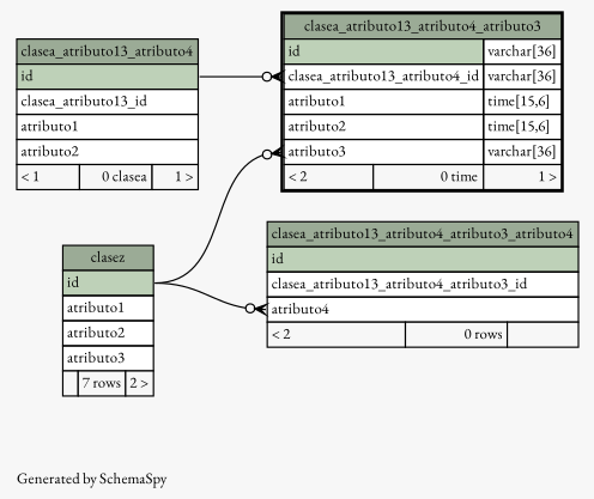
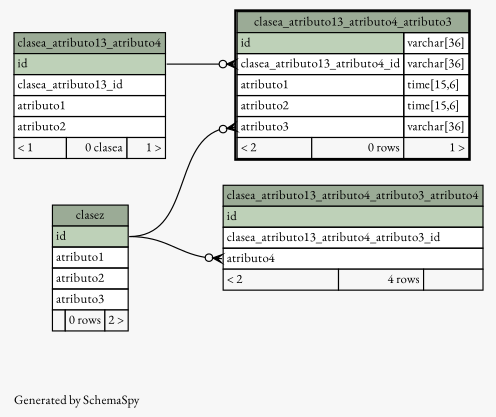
  digraph {
    bgcolor="#f7f7f7"
    fontname="EB Garamond"
    fontsize=11
    label="\nGenerated by SchemaSpy"
    labeljust=l
    nodesep=0.18
    rankdir=RL
    ranksep=0.46
    node [fontname="EB Garamond" fontsize=11 shape=plaintext]
    edge [arrowhead=none arrowsize=0.8 arrowtail=crowodot dir=back fontname="EB Garamond" headport="id:e"]
-   n1 [label=<     <TABLE BORDER="2" CELLBORDER="1" CELLSPACING="0" BGCOLOR="#ffffff">       <TR><TD COLSPAN="3" BGCOLOR="#9bab96" ALIGN="CENTER">clasea_atributo13_atributo4_atributo3</TD></TR>       <TR><TD PORT="id" COLSPAN="2" BGCOLOR="#bed1b8" ALIGN="LEFT">id</TD><TD PORT="id.type" ALIGN="LEFT">varchar[36]</TD></TR>       <TR><TD PORT="clasea_atributo13_atributo4_id" COLSPAN="2" ALIGN="LEFT">clasea_atributo13_atributo4_id</TD><TD PORT="clasea_atributo13_atributo4_id.type" ALIGN="LEFT">varchar[36]</TD></TR>       <TR><TD PORT="atributo1" COLSPAN="2" ALIGN="LEFT">atributo1</TD><TD PORT="atributo1.type" ALIGN="LEFT">time[15,6]</TD></TR>       <TR><TD PORT="atributo2" COLSPAN="2" ALIGN="LEFT">atributo2</TD><TD PORT="atributo2.type" ALIGN="LEFT">time[15,6]</TD></TR>       <TR><TD PORT="atributo3" COLSPAN="2" ALIGN="LEFT">atributo3</TD><TD PORT="atributo3.type" ALIGN="LEFT">varchar[36]</TD></TR>       <TR><TD ALIGN="LEFT" BGCOLOR="#f7f7f7">&lt; 2</TD><TD ALIGN="RIGHT" BGCOLOR="#f7f7f7">0 time</TD><TD ALIGN="RIGHT" BGCOLOR="#f7f7f7">1 &gt;</TD></TR>     </TABLE>>]
-   n2 [label=<     <TABLE BORDER="0" CELLBORDER="1" CELLSPACING="0" BGCOLOR="#ffffff">       <TR><TD COLSPAN="3" BGCOLOR="#9bab96" ALIGN="CENTER">clasez</TD></TR>       <TR><TD PORT="id" COLSPAN="3" BGCOLOR="#bed1b8" ALIGN="LEFT">id</TD></TR>       <TR><TD PORT="atributo1" COLSPAN="3" ALIGN="LEFT">atributo1</TD></TR>       <TR><TD PORT="atributo2" COLSPAN="3" ALIGN="LEFT">atributo2</TD></TR>       <TR><TD PORT="atributo3" COLSPAN="3" ALIGN="LEFT">atributo3</TD></TR>       <TR><TD ALIGN="LEFT" BGCOLOR="#f7f7f7">  </TD><TD ALIGN="RIGHT" BGCOLOR="#f7f7f7">7 rows</TD><TD ALIGN="RIGHT" BGCOLOR="#f7f7f7">2 &gt;</TD></TR>     </TABLE>>]
+   n1 [label=<     <TABLE BORDER="2" CELLBORDER="1" CELLSPACING="0" BGCOLOR="#ffffff">       <TR><TD COLSPAN="3" BGCOLOR="#9bab96" ALIGN="CENTER">clasea_atributo13_atributo4_atributo3</TD></TR>       <TR><TD PORT="id" COLSPAN="2" BGCOLOR="#bed1b8" ALIGN="LEFT">id</TD><TD PORT="id.type" ALIGN="LEFT">varchar[36]</TD></TR>       <TR><TD PORT="clasea_atributo13_atributo4_id" COLSPAN="2" ALIGN="LEFT">clasea_atributo13_atributo4_id</TD><TD PORT="clasea_atributo13_atributo4_id.type" ALIGN="LEFT">varchar[36]</TD></TR>       <TR><TD PORT="atributo1" COLSPAN="2" ALIGN="LEFT">atributo1</TD><TD PORT="atributo1.type" ALIGN="LEFT">time[15,6]</TD></TR>       <TR><TD PORT="atributo2" COLSPAN="2" ALIGN="LEFT">atributo2</TD><TD PORT="atributo2.type" ALIGN="LEFT">time[15,6]</TD></TR>       <TR><TD PORT="atributo3" COLSPAN="2" ALIGN="LEFT">atributo3</TD><TD PORT="atributo3.type" ALIGN="LEFT">varchar[36]</TD></TR>       <TR><TD ALIGN="LEFT" BGCOLOR="#f7f7f7">&lt; 2</TD><TD ALIGN="RIGHT" BGCOLOR="#f7f7f7">0 rows</TD><TD ALIGN="RIGHT" BGCOLOR="#f7f7f7">1 &gt;</TD></TR>     </TABLE>>]
+   n2 [label=<     <TABLE BORDER="0" CELLBORDER="1" CELLSPACING="0" BGCOLOR="#ffffff">       <TR><TD COLSPAN="3" BGCOLOR="#9bab96" ALIGN="CENTER">clasez</TD></TR>       <TR><TD PORT="id" COLSPAN="3" BGCOLOR="#bed1b8" ALIGN="LEFT">id</TD></TR>       <TR><TD PORT="atributo1" COLSPAN="3" ALIGN="LEFT">atributo1</TD></TR>       <TR><TD PORT="atributo2" COLSPAN="3" ALIGN="LEFT">atributo2</TD></TR>       <TR><TD PORT="atributo3" COLSPAN="3" ALIGN="LEFT">atributo3</TD></TR>       <TR><TD ALIGN="LEFT" BGCOLOR="#f7f7f7">  </TD><TD ALIGN="RIGHT" BGCOLOR="#f7f7f7">0 rows</TD><TD ALIGN="RIGHT" BGCOLOR="#f7f7f7">2 &gt;</TD></TR>     </TABLE>>]
    n3 [label=<     <TABLE BORDER="0" CELLBORDER="1" CELLSPACING="0" BGCOLOR="#ffffff">       <TR><TD COLSPAN="3" BGCOLOR="#9bab96" ALIGN="CENTER">clasea_atributo13_atributo4</TD></TR>       <TR><TD PORT="id" COLSPAN="3" BGCOLOR="#bed1b8" ALIGN="LEFT">id</TD></TR>       <TR><TD PORT="clasea_atributo13_id" COLSPAN="3" ALIGN="LEFT">clasea_atributo13_id</TD></TR>       <TR><TD PORT="atributo1" COLSPAN="3" ALIGN="LEFT">atributo1</TD></TR>       <TR><TD PORT="atributo2" COLSPAN="3" ALIGN="LEFT">atributo2</TD></TR>       <TR><TD ALIGN="LEFT" BGCOLOR="#f7f7f7">&lt; 1</TD><TD ALIGN="RIGHT" BGCOLOR="#f7f7f7">0 clasea</TD><TD ALIGN="RIGHT" BGCOLOR="#f7f7f7">1 &gt;</TD></TR>     </TABLE>>]
-   n4 [label=<     <TABLE BORDER="0" CELLBORDER="1" CELLSPACING="0" BGCOLOR="#ffffff">       <TR><TD COLSPAN="3" BGCOLOR="#9bab96" ALIGN="CENTER">clasea_atributo13_atributo4_atributo3_atributo4</TD></TR>       <TR><TD PORT="id" COLSPAN="3" BGCOLOR="#bed1b8" ALIGN="LEFT">id</TD></TR>       <TR><TD PORT="clasea_atributo13_atributo4_atributo3_id" COLSPAN="3" ALIGN="LEFT">clasea_atributo13_atributo4_atributo3_id</TD></TR>       <TR><TD PORT="atributo4" COLSPAN="3" ALIGN="LEFT">atributo4</TD></TR>       <TR><TD ALIGN="LEFT" BGCOLOR="#f7f7f7">&lt; 2</TD><TD ALIGN="RIGHT" BGCOLOR="#f7f7f7">0 rows</TD><TD ALIGN="RIGHT" BGCOLOR="#f7f7f7">  </TD></TR>     </TABLE>>]
+   n4 [label=<     <TABLE BORDER="0" CELLBORDER="1" CELLSPACING="0" BGCOLOR="#ffffff">       <TR><TD COLSPAN="3" BGCOLOR="#9bab96" ALIGN="CENTER">clasea_atributo13_atributo4_atributo3_atributo4</TD></TR>       <TR><TD PORT="id" COLSPAN="3" BGCOLOR="#bed1b8" ALIGN="LEFT">id</TD></TR>       <TR><TD PORT="clasea_atributo13_atributo4_atributo3_id" COLSPAN="3" ALIGN="LEFT">clasea_atributo13_atributo4_atributo3_id</TD></TR>       <TR><TD PORT="atributo4" COLSPAN="3" ALIGN="LEFT">atributo4</TD></TR>       <TR><TD ALIGN="LEFT" BGCOLOR="#f7f7f7">&lt; 2</TD><TD ALIGN="RIGHT" BGCOLOR="#f7f7f7">4 rows</TD><TD ALIGN="RIGHT" BGCOLOR="#f7f7f7">  </TD></TR>     </TABLE>>]
    n1 -> n2 [tailport="atributo3:w"]
    n1 -> n3 [tailport="clasea_atributo13_atributo4_id:w"]
    n4 -> n2 [tailport="atributo4:w"]
  }
